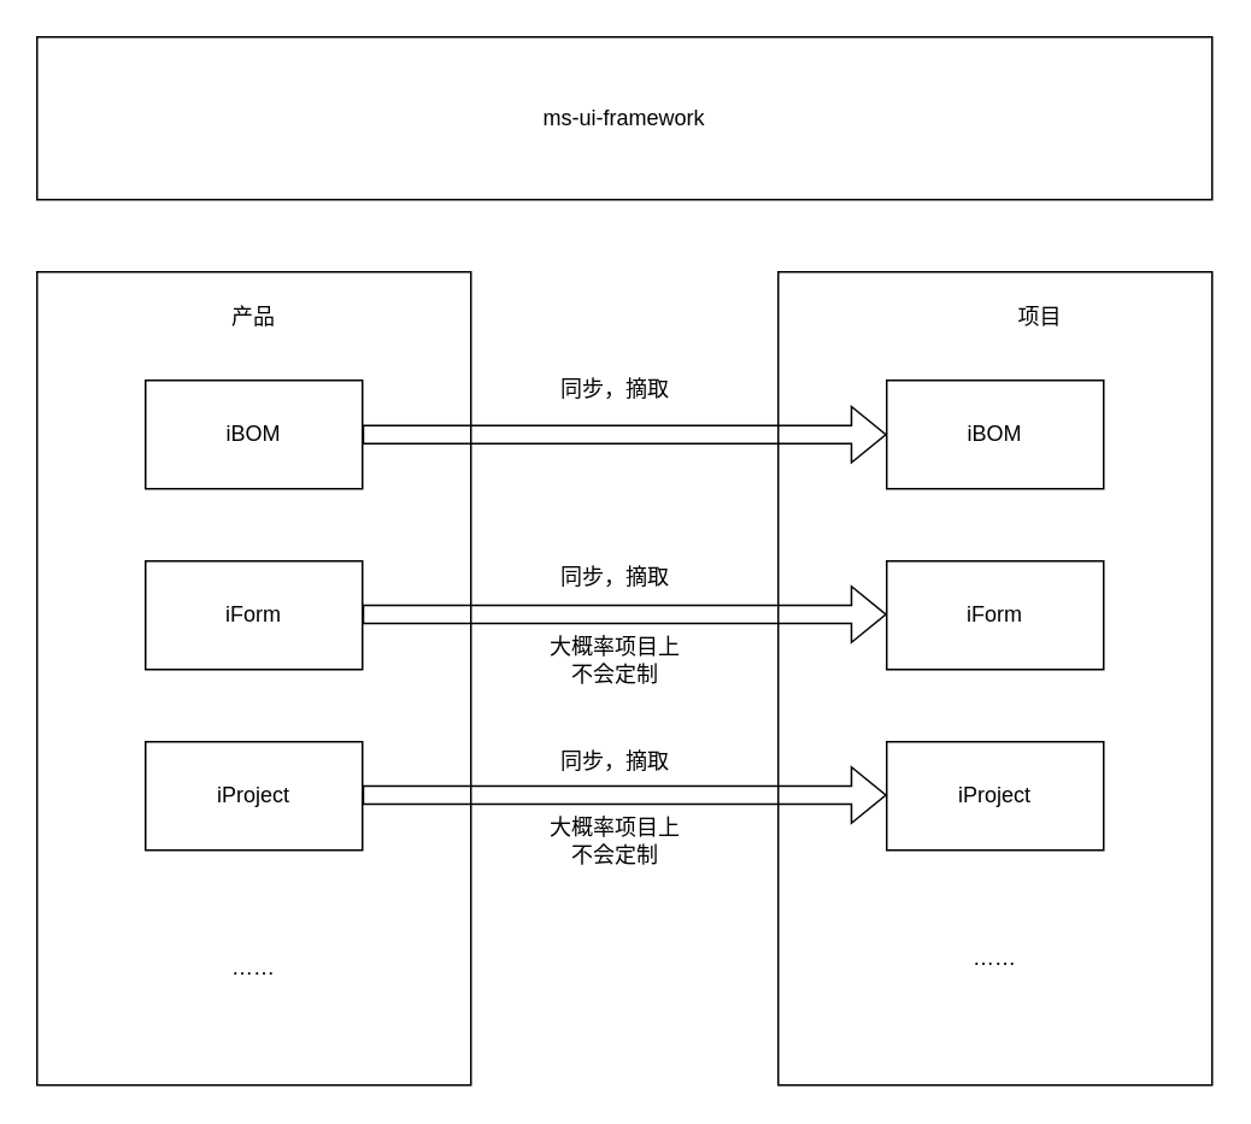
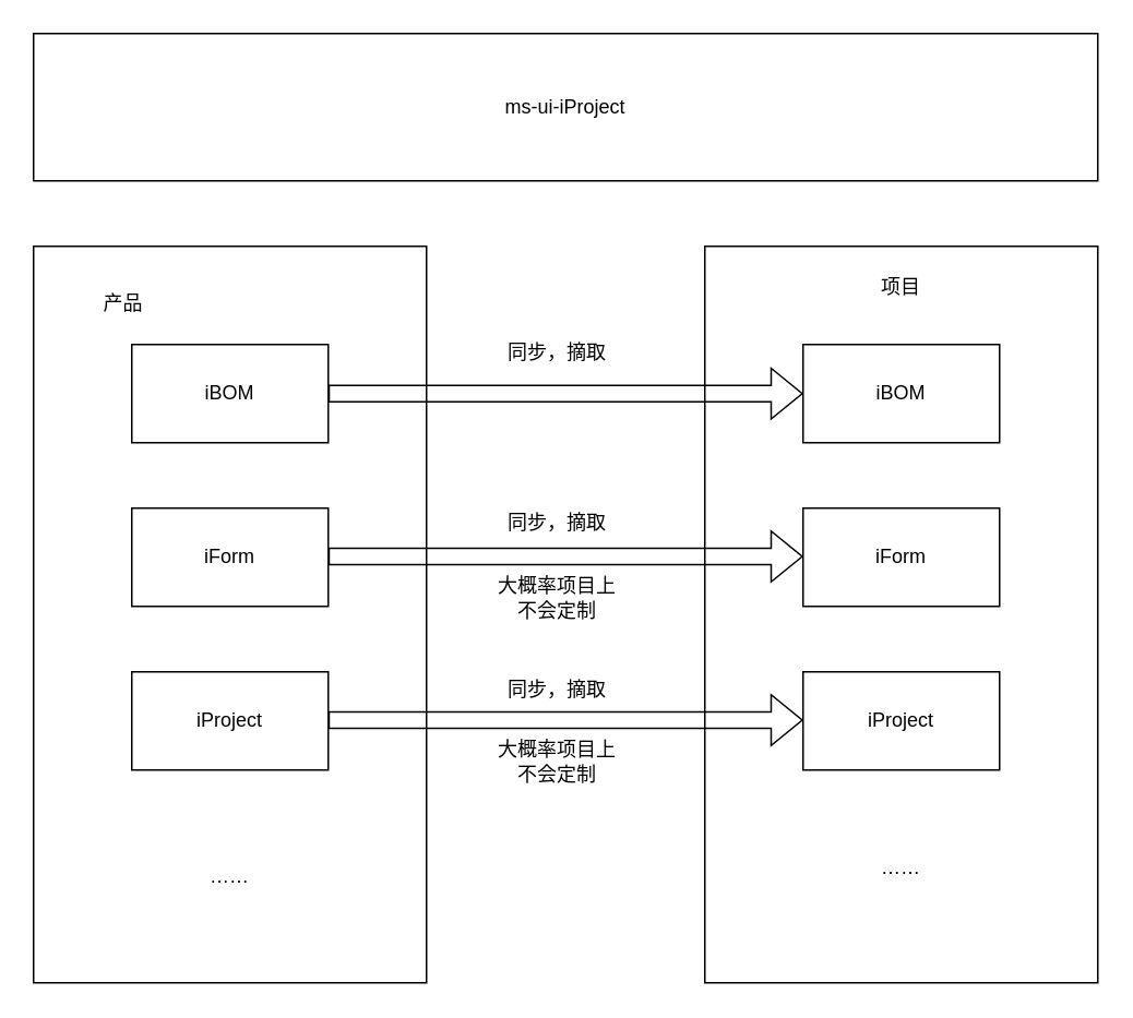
  <mxCell id="0" />
  <mxCell id="1" parent="0" />
  <mxCell id="2" value="" style="rounded=0;whiteSpace=wrap;html=1;" vertex="1" parent="1"><mxGeometry x="20" y="150" width="240" height="450" as="geometry" /></mxCell>
  <mxCell id="3" value="iBOM" style="rounded=0;whiteSpace=wrap;html=1;" vertex="1" parent="1"><mxGeometry x="80" y="210" width="120" height="60" as="geometry" /></mxCell>
  <mxCell id="4" value="iForm" style="rounded=0;whiteSpace=wrap;html=1;" vertex="1" parent="1"><mxGeometry x="80" y="310" width="120" height="60" as="geometry" /></mxCell>
  <mxCell id="5" value="iProject" style="rounded=0;whiteSpace=wrap;html=1;" vertex="1" parent="1"><mxGeometry x="80" y="410" width="120" height="60" as="geometry" /></mxCell>
- <mxCell id="6" value="产品" style="text;html=1;strokeColor=none;fillColor=none;align=center;verticalAlign=middle;whiteSpace=wrap;rounded=0;" vertex="1" parent="1"><mxGeometry x="110" y="160" width="60" height="30" as="geometry" /></mxCell>
+ <mxCell id="6" value="产品" style="text;html=1;strokeColor=none;fillColor=none;align=center;verticalAlign=middle;whiteSpace=wrap;rounded=0;" vertex="1" parent="1"><mxGeometry x="45" y="170" width="60" height="30" as="geometry" /></mxCell>
  <mxCell id="7" value="" style="rounded=0;whiteSpace=wrap;html=1;" vertex="1" parent="1"><mxGeometry x="430" y="150" width="240" height="450" as="geometry" /></mxCell>
  <mxCell id="8" value="iBOM" style="rounded=0;whiteSpace=wrap;html=1;" vertex="1" parent="1"><mxGeometry x="490" y="210" width="120" height="60" as="geometry" /></mxCell>
  <mxCell id="9" value="iForm" style="rounded=0;whiteSpace=wrap;html=1;" vertex="1" parent="1"><mxGeometry x="490" y="310" width="120" height="60" as="geometry" /></mxCell>
  <mxCell id="10" value="iProject" style="rounded=0;whiteSpace=wrap;html=1;" vertex="1" parent="1"><mxGeometry x="490" y="410" width="120" height="60" as="geometry" /></mxCell>
- <mxCell id="11" value="项目" style="text;html=1;strokeColor=none;fillColor=none;align=center;verticalAlign=middle;whiteSpace=wrap;rounded=0;" vertex="1" parent="1"><mxGeometry x="545" y="160" width="60" height="30" as="geometry" /></mxCell>
- <mxCell id="12" value="ms-ui-framework" style="rounded=0;whiteSpace=wrap;html=1;" vertex="1" parent="1"><mxGeometry x="20" y="20" width="650" height="90" as="geometry" /></mxCell>
+ <mxCell id="11" value="项目" style="text;html=1;strokeColor=none;fillColor=none;align=center;verticalAlign=middle;whiteSpace=wrap;rounded=0;" vertex="1" parent="1"><mxGeometry x="520" y="160" width="60" height="30" as="geometry" /></mxCell>
+ <mxCell id="12" value="ms-ui-iProject" style="rounded=0;whiteSpace=wrap;html=1;" vertex="1" parent="1"><mxGeometry x="20" y="20" width="650" height="90" as="geometry" /></mxCell>
  <mxCell id="13" value="" style="shape=flexArrow;endArrow=classic;html=1;rounded=0;entryX=0;entryY=0.5;entryDx=0;entryDy=0;" edge="1" parent="1" source="3" target="8"><mxGeometry width="50" height="50" relative="1" as="geometry"><mxPoint x="470" y="380" as="sourcePoint" /><mxPoint x="430" y="330" as="targetPoint" /></mxGeometry></mxCell>
  <mxCell id="14" value="" style="shape=flexArrow;endArrow=classic;html=1;rounded=0;entryX=0;entryY=0.5;entryDx=0;entryDy=0;" edge="1" parent="1"><mxGeometry width="50" height="50" relative="1" as="geometry"><mxPoint x="200" y="339.5" as="sourcePoint" /><mxPoint x="490" y="339.5" as="targetPoint" /></mxGeometry></mxCell>
  <mxCell id="15" value="" style="shape=flexArrow;endArrow=classic;html=1;rounded=0;entryX=0;entryY=0.5;entryDx=0;entryDy=0;" edge="1" parent="1"><mxGeometry width="50" height="50" relative="1" as="geometry"><mxPoint x="200" y="439.5" as="sourcePoint" /><mxPoint x="490" y="439.5" as="targetPoint" /></mxGeometry></mxCell>
  <mxCell id="16" value="同步，摘取" style="text;html=1;strokeColor=none;fillColor=none;align=center;verticalAlign=middle;whiteSpace=wrap;rounded=0;" vertex="1" parent="1"><mxGeometry x="300" y="200" width="80" height="30" as="geometry" /></mxCell>
  <mxCell id="17" value="同步，摘取" style="text;html=1;strokeColor=none;fillColor=none;align=center;verticalAlign=middle;whiteSpace=wrap;rounded=0;" vertex="1" parent="1"><mxGeometry x="300" y="304" width="80" height="30" as="geometry" /></mxCell>
  <mxCell id="18" value="同步，摘取" style="text;html=1;strokeColor=none;fillColor=none;align=center;verticalAlign=middle;whiteSpace=wrap;rounded=0;" vertex="1" parent="1"><mxGeometry x="300" y="406" width="80" height="30" as="geometry" /></mxCell>
  <mxCell id="19" value="大概率项目上不会定制" style="text;html=1;strokeColor=none;fillColor=none;align=center;verticalAlign=middle;whiteSpace=wrap;rounded=0;" vertex="1" parent="1"><mxGeometry x="300" y="450" width="80" height="30" as="geometry" /></mxCell>
  <mxCell id="20" value="大概率项目上不会定制" style="text;html=1;strokeColor=none;fillColor=none;align=center;verticalAlign=middle;whiteSpace=wrap;rounded=0;" vertex="1" parent="1"><mxGeometry x="300" y="350" width="80" height="30" as="geometry" /></mxCell>
  <mxCell id="21" value="……" style="text;html=1;strokeColor=none;fillColor=none;align=center;verticalAlign=middle;whiteSpace=wrap;rounded=0;" vertex="1" parent="1"><mxGeometry x="110" y="520" width="60" height="30" as="geometry" /></mxCell>
  <mxCell id="22" value="……" style="text;html=1;strokeColor=none;fillColor=none;align=center;verticalAlign=middle;whiteSpace=wrap;rounded=0;" vertex="1" parent="1"><mxGeometry x="520" y="514.5" width="60" height="30" as="geometry" /></mxCell>
